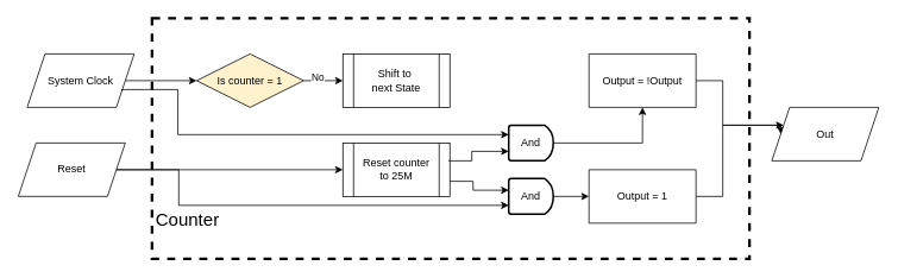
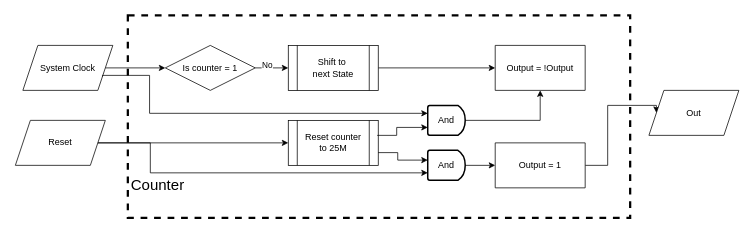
  <mxCell id="0" />
  <mxCell id="1" parent="0" />
  <mxCell id="2" value="" style="rounded=0;whiteSpace=wrap;html=1;fillStyle=auto;dashed=1;strokeWidth=3;fillColor=none;" vertex="1" parent="1"><mxGeometry x="170" y="20" width="670" height="270" as="geometry" /></mxCell>
  <mxCell id="3" style="edgeStyle=orthogonalEdgeStyle;rounded=0;orthogonalLoop=1;jettySize=auto;html=1;entryX=0;entryY=0.5;entryDx=0;entryDy=0;" edge="1" parent="1" source="4" target="12"><mxGeometry relative="1" as="geometry" /></mxCell>
  <mxCell id="4" value="Reset" style="shape=parallelogram;perimeter=parallelogramPerimeter;whiteSpace=wrap;html=1;fixedSize=1;rotation=0;" vertex="1" parent="1"><mxGeometry x="20" y="160" width="120" height="60" as="geometry" /></mxCell>
  <mxCell id="5" style="edgeStyle=orthogonalEdgeStyle;rounded=0;orthogonalLoop=1;jettySize=auto;html=1;entryX=0;entryY=0.5;entryDx=0;entryDy=0;" edge="1" parent="1" source="6" target="11"><mxGeometry relative="1" as="geometry"><mxPoint x="210" y="90" as="targetPoint" /></mxGeometry></mxCell>
  <mxCell id="6" value="System Clock" style="shape=parallelogram;perimeter=parallelogramPerimeter;whiteSpace=wrap;html=1;fixedSize=1;rotation=0;" vertex="1" parent="1"><mxGeometry x="30" y="60" width="120" height="60" as="geometry" /></mxCell>
+ <mxCell id="7" style="edgeStyle=orthogonalEdgeStyle;rounded=0;orthogonalLoop=1;jettySize=auto;html=1;entryX=0;entryY=0.5;entryDx=0;entryDy=0;" edge="1" parent="1" source="8" target="16"><mxGeometry relative="1" as="geometry" /></mxCell>
  <mxCell id="8" value="&lt;div&gt;Shift to&amp;nbsp;&lt;/div&gt;&lt;div&gt;next State&lt;/div&gt;" style="shape=process;whiteSpace=wrap;html=1;backgroundOutline=1;rotation=0;" vertex="1" parent="1"><mxGeometry x="384" y="60" width="120" height="60" as="geometry" /></mxCell>
  <mxCell id="9" style="edgeStyle=orthogonalEdgeStyle;rounded=0;orthogonalLoop=1;jettySize=auto;html=1;exitX=1;exitY=0.5;exitDx=0;exitDy=0;entryX=0;entryY=0.5;entryDx=0;entryDy=0;" edge="1" parent="1" source="11" target="8"><mxGeometry relative="1" as="geometry" /></mxCell>
  <mxCell id="10" value="No" style="edgeLabel;html=1;align=center;verticalAlign=middle;resizable=0;points=[];" vertex="1" connectable="0" parent="9"><mxGeometry x="-0.3" y="4" relative="1" as="geometry"><mxPoint as="offset" /></mxGeometry></mxCell>
- <mxCell id="11" value="Is counter = 1" style="rhombus;whiteSpace=wrap;html=1;rotation=0;fillColor=#fff2cc;" vertex="1" parent="1"><mxGeometry x="220" y="60" width="120" height="60" as="geometry" /></mxCell>
+ <mxCell id="11" value="Is counter = 1" style="rhombus;whiteSpace=wrap;html=1;rotation=0;" vertex="1" parent="1"><mxGeometry x="220" y="60" width="120" height="60" as="geometry" /></mxCell>
  <mxCell id="12" value="&lt;div&gt;Reset counter&lt;/div&gt;&lt;div&gt;to 25M&lt;br&gt;&lt;/div&gt;" style="shape=process;whiteSpace=wrap;html=1;backgroundOutline=1;rotation=0;" vertex="1" parent="1"><mxGeometry x="384" y="160" width="120" height="60" as="geometry" /></mxCell>
  <mxCell id="13" style="edgeStyle=orthogonalEdgeStyle;rounded=0;orthogonalLoop=1;jettySize=auto;html=1;entryX=0;entryY=0.5;entryDx=0;entryDy=0;" edge="1" parent="1" source="14" target="25"><mxGeometry relative="1" as="geometry"><Array as="points"><mxPoint x="810" y="220" /><mxPoint x="810" y="140" /></Array></mxGeometry></mxCell>
  <mxCell id="14" value="Output = 1" style="shape=parallelogram;perimeter=parallelogramPerimeter;whiteSpace=wrap;html=1;fixedSize=1;rotation=0;size=-10;" vertex="1" parent="1"><mxGeometry x="660" y="190" width="120" height="60" as="geometry" /></mxCell>
- <mxCell id="15" style="edgeStyle=orthogonalEdgeStyle;rounded=0;orthogonalLoop=1;jettySize=auto;html=1;" edge="1" parent="1" source="16" target="25"><mxGeometry relative="1" as="geometry"><Array as="points"><mxPoint x="810" y="90" /><mxPoint x="810" y="140" /></Array></mxGeometry></mxCell>
  <mxCell id="16" value="Output = !Output" style="shape=parallelogram;perimeter=parallelogramPerimeter;whiteSpace=wrap;html=1;fixedSize=1;rotation=0;size=-10;" vertex="1" parent="1"><mxGeometry x="660" y="60" width="120" height="60" as="geometry" /></mxCell>
  <mxCell id="17" value="And" style="strokeWidth=2;html=1;shape=mxgraph.flowchart.delay;whiteSpace=wrap;" vertex="1" parent="1"><mxGeometry x="570" y="140" width="50" height="40" as="geometry" /></mxCell>
  <mxCell id="18" style="edgeStyle=orthogonalEdgeStyle;rounded=0;orthogonalLoop=1;jettySize=auto;html=1;entryX=0;entryY=0.5;entryDx=0;entryDy=0;" edge="1" parent="1" source="19" target="14"><mxGeometry relative="1" as="geometry" /></mxCell>
  <mxCell id="19" value="And" style="strokeWidth=2;html=1;shape=mxgraph.flowchart.delay;whiteSpace=wrap;" vertex="1" parent="1"><mxGeometry x="570" y="200" width="50" height="40" as="geometry" /></mxCell>
  <mxCell id="20" style="edgeStyle=orthogonalEdgeStyle;rounded=0;orthogonalLoop=1;jettySize=auto;html=1;" edge="1" parent="1"><mxGeometry relative="1" as="geometry"><mxPoint x="504" y="203" as="sourcePoint" /><mxPoint x="570" y="213" as="targetPoint" /><Array as="points"><mxPoint x="530" y="203" /><mxPoint x="530" y="213" /><mxPoint x="570" y="213" /></Array></mxGeometry></mxCell>
  <mxCell id="21" style="edgeStyle=orthogonalEdgeStyle;rounded=0;orthogonalLoop=1;jettySize=auto;html=1;entryX=0.02;entryY=0.985;entryDx=0;entryDy=0;entryPerimeter=0;" edge="1" parent="1"><mxGeometry relative="1" as="geometry"><mxPoint x="502.6" y="180" as="sourcePoint" /><mxPoint x="570" y="169.4" as="targetPoint" /><Array as="points"><mxPoint x="528.6" y="180" /><mxPoint x="528.6" y="169" /></Array></mxGeometry></mxCell>
  <mxCell id="22" style="edgeStyle=orthogonalEdgeStyle;rounded=0;orthogonalLoop=1;jettySize=auto;html=1;entryX=0.02;entryY=0.015;entryDx=0;entryDy=0;entryPerimeter=0;exitX=1;exitY=0.75;exitDx=0;exitDy=0;" edge="1" parent="1" source="6"><mxGeometry relative="1" as="geometry"><mxPoint x="168.6" y="100" as="sourcePoint" /><mxPoint x="570" y="150.6" as="targetPoint" /><Array as="points"><mxPoint x="136" y="100" /><mxPoint x="199" y="100" /><mxPoint x="199" y="151" /></Array></mxGeometry></mxCell>
  <mxCell id="23" style="edgeStyle=orthogonalEdgeStyle;rounded=0;orthogonalLoop=1;jettySize=auto;html=1;" edge="1" parent="1" source="4"><mxGeometry relative="1" as="geometry"><mxPoint x="570" y="230" as="targetPoint" /><Array as="points"><mxPoint x="200" y="190" /><mxPoint x="200" y="230" /></Array></mxGeometry></mxCell>
  <mxCell id="24" style="edgeStyle=orthogonalEdgeStyle;rounded=0;orthogonalLoop=1;jettySize=auto;html=1;entryX=0.5;entryY=1;entryDx=0;entryDy=0;" edge="1" parent="1" source="17" target="16"><mxGeometry relative="1" as="geometry" /></mxCell>
  <mxCell id="25" value="&lt;div&gt;Out&lt;/div&gt;" style="shape=parallelogram;perimeter=parallelogramPerimeter;whiteSpace=wrap;html=1;fixedSize=1;" vertex="1" parent="1"><mxGeometry x="865" y="120" width="120" height="60" as="geometry" /></mxCell>
  <mxCell id="26" value="Counter" style="text;html=1;align=center;verticalAlign=middle;whiteSpace=wrap;rounded=0;fontSize=20;" vertex="1" parent="1"><mxGeometry x="180" y="231" width="60" height="30" as="geometry" /></mxCell>
